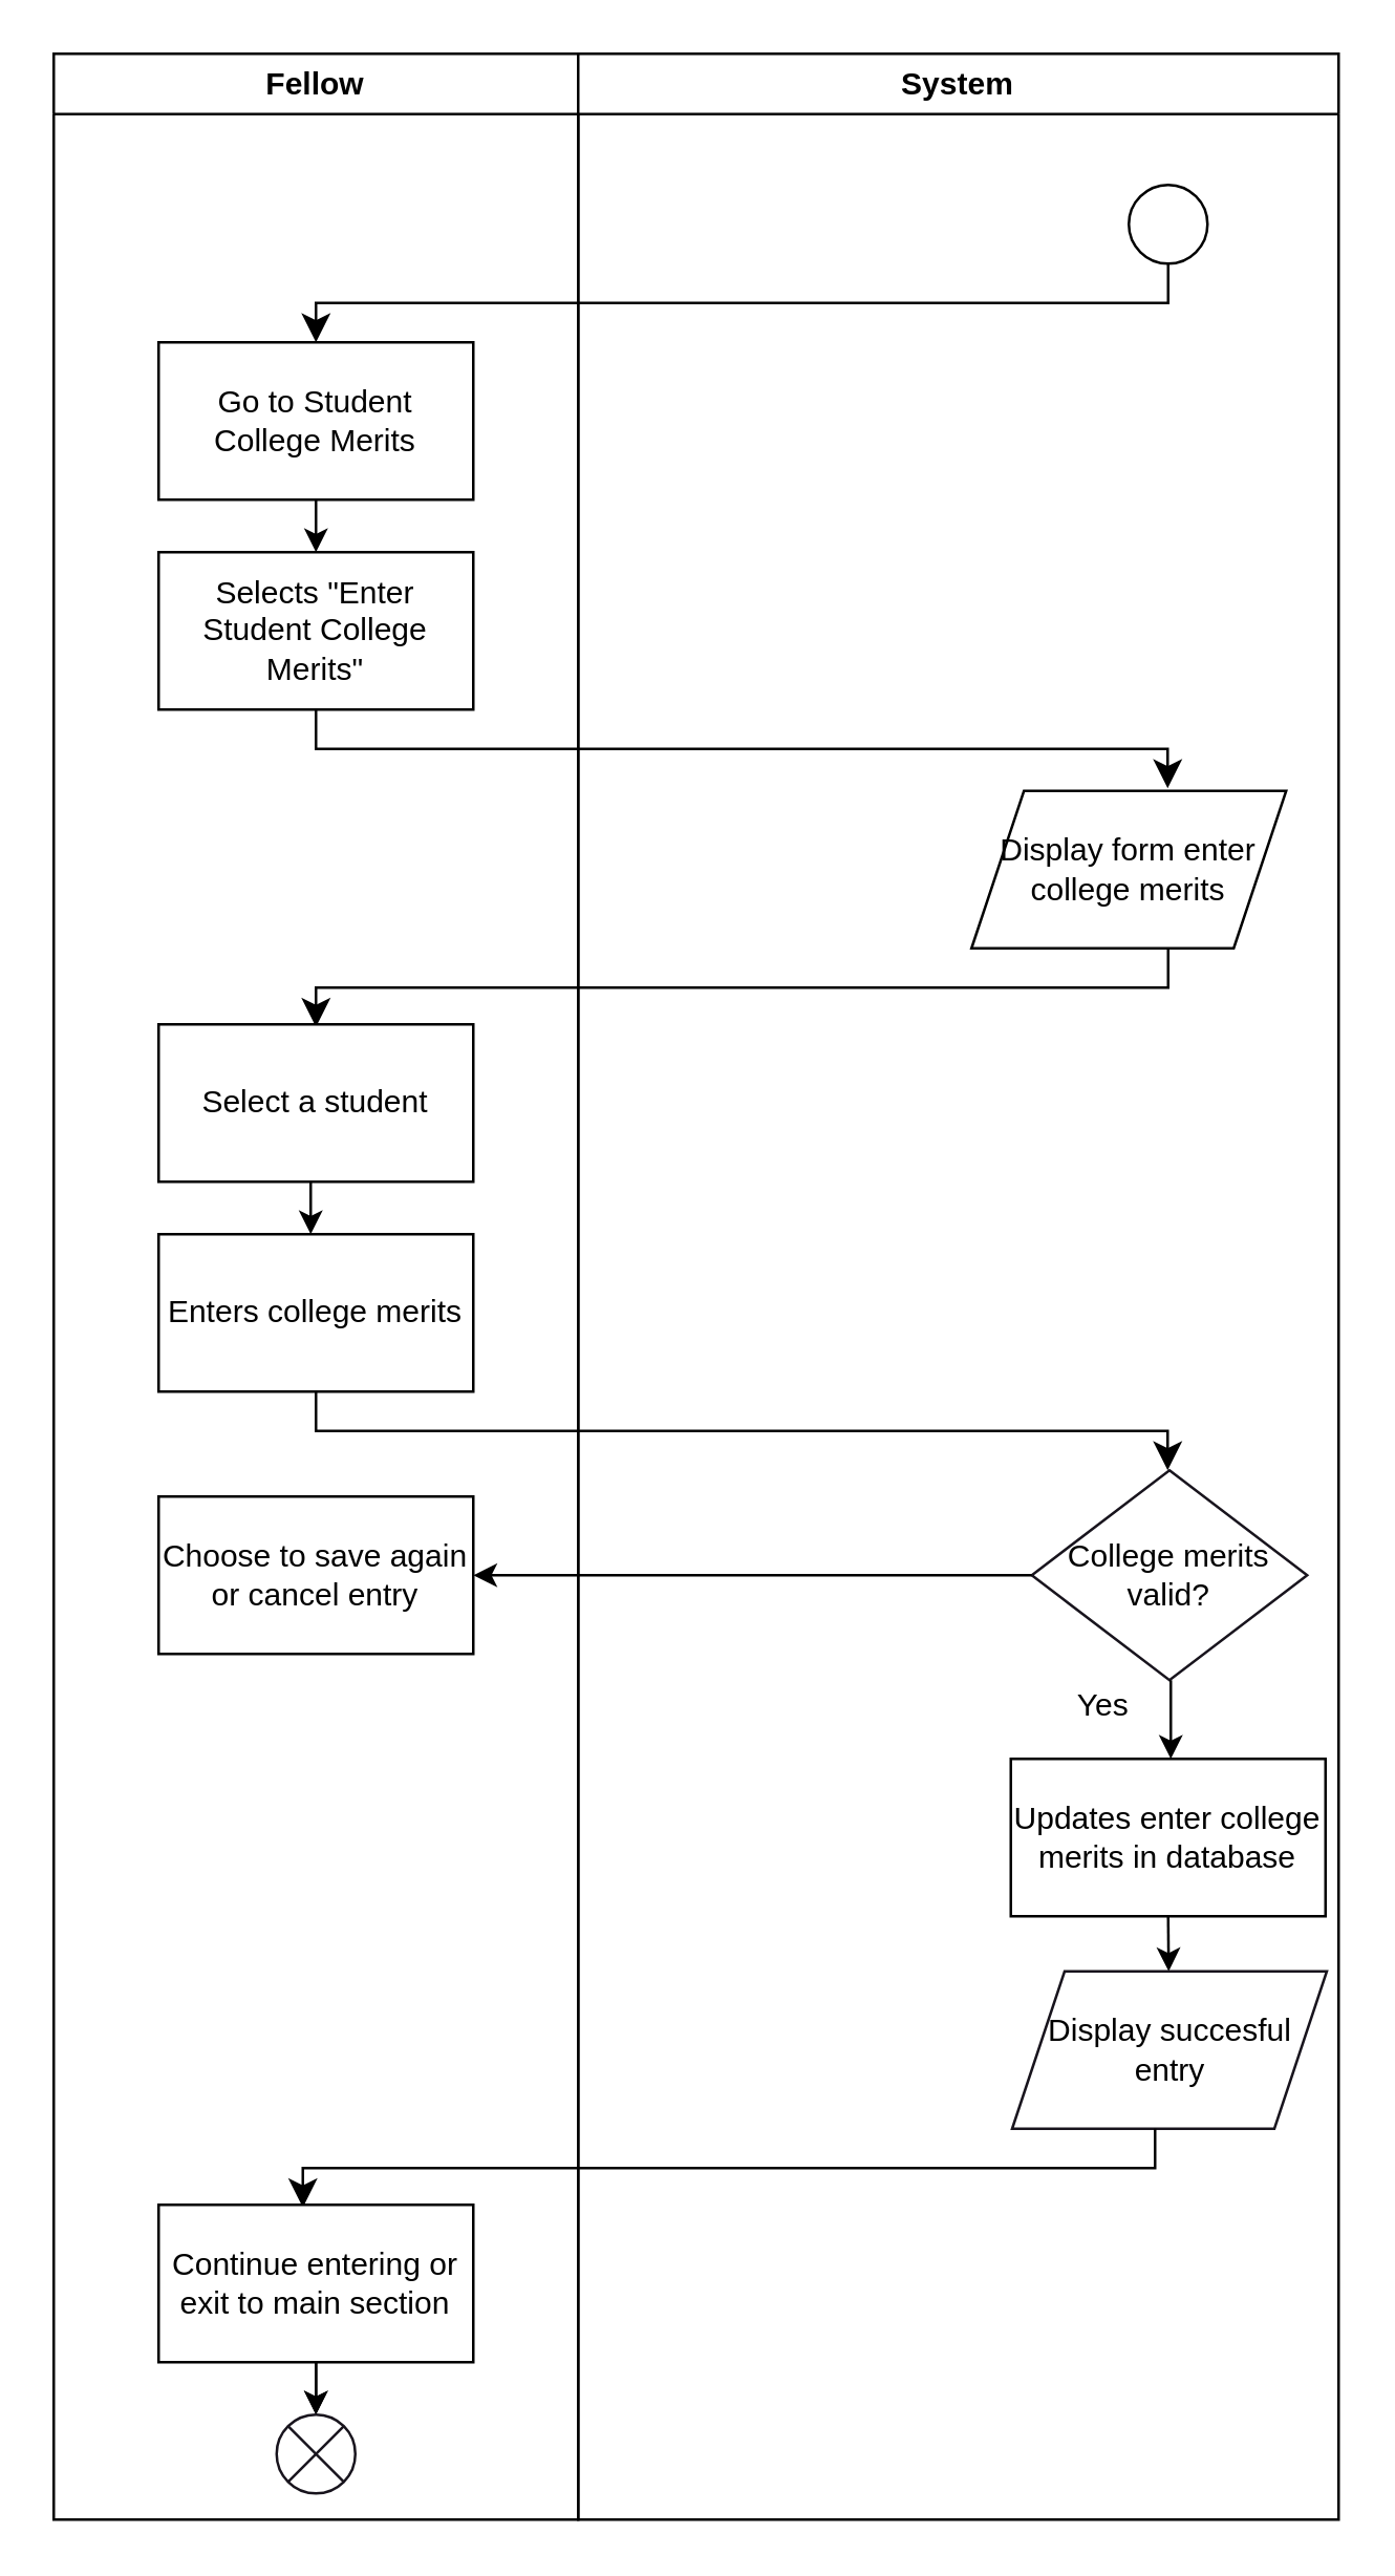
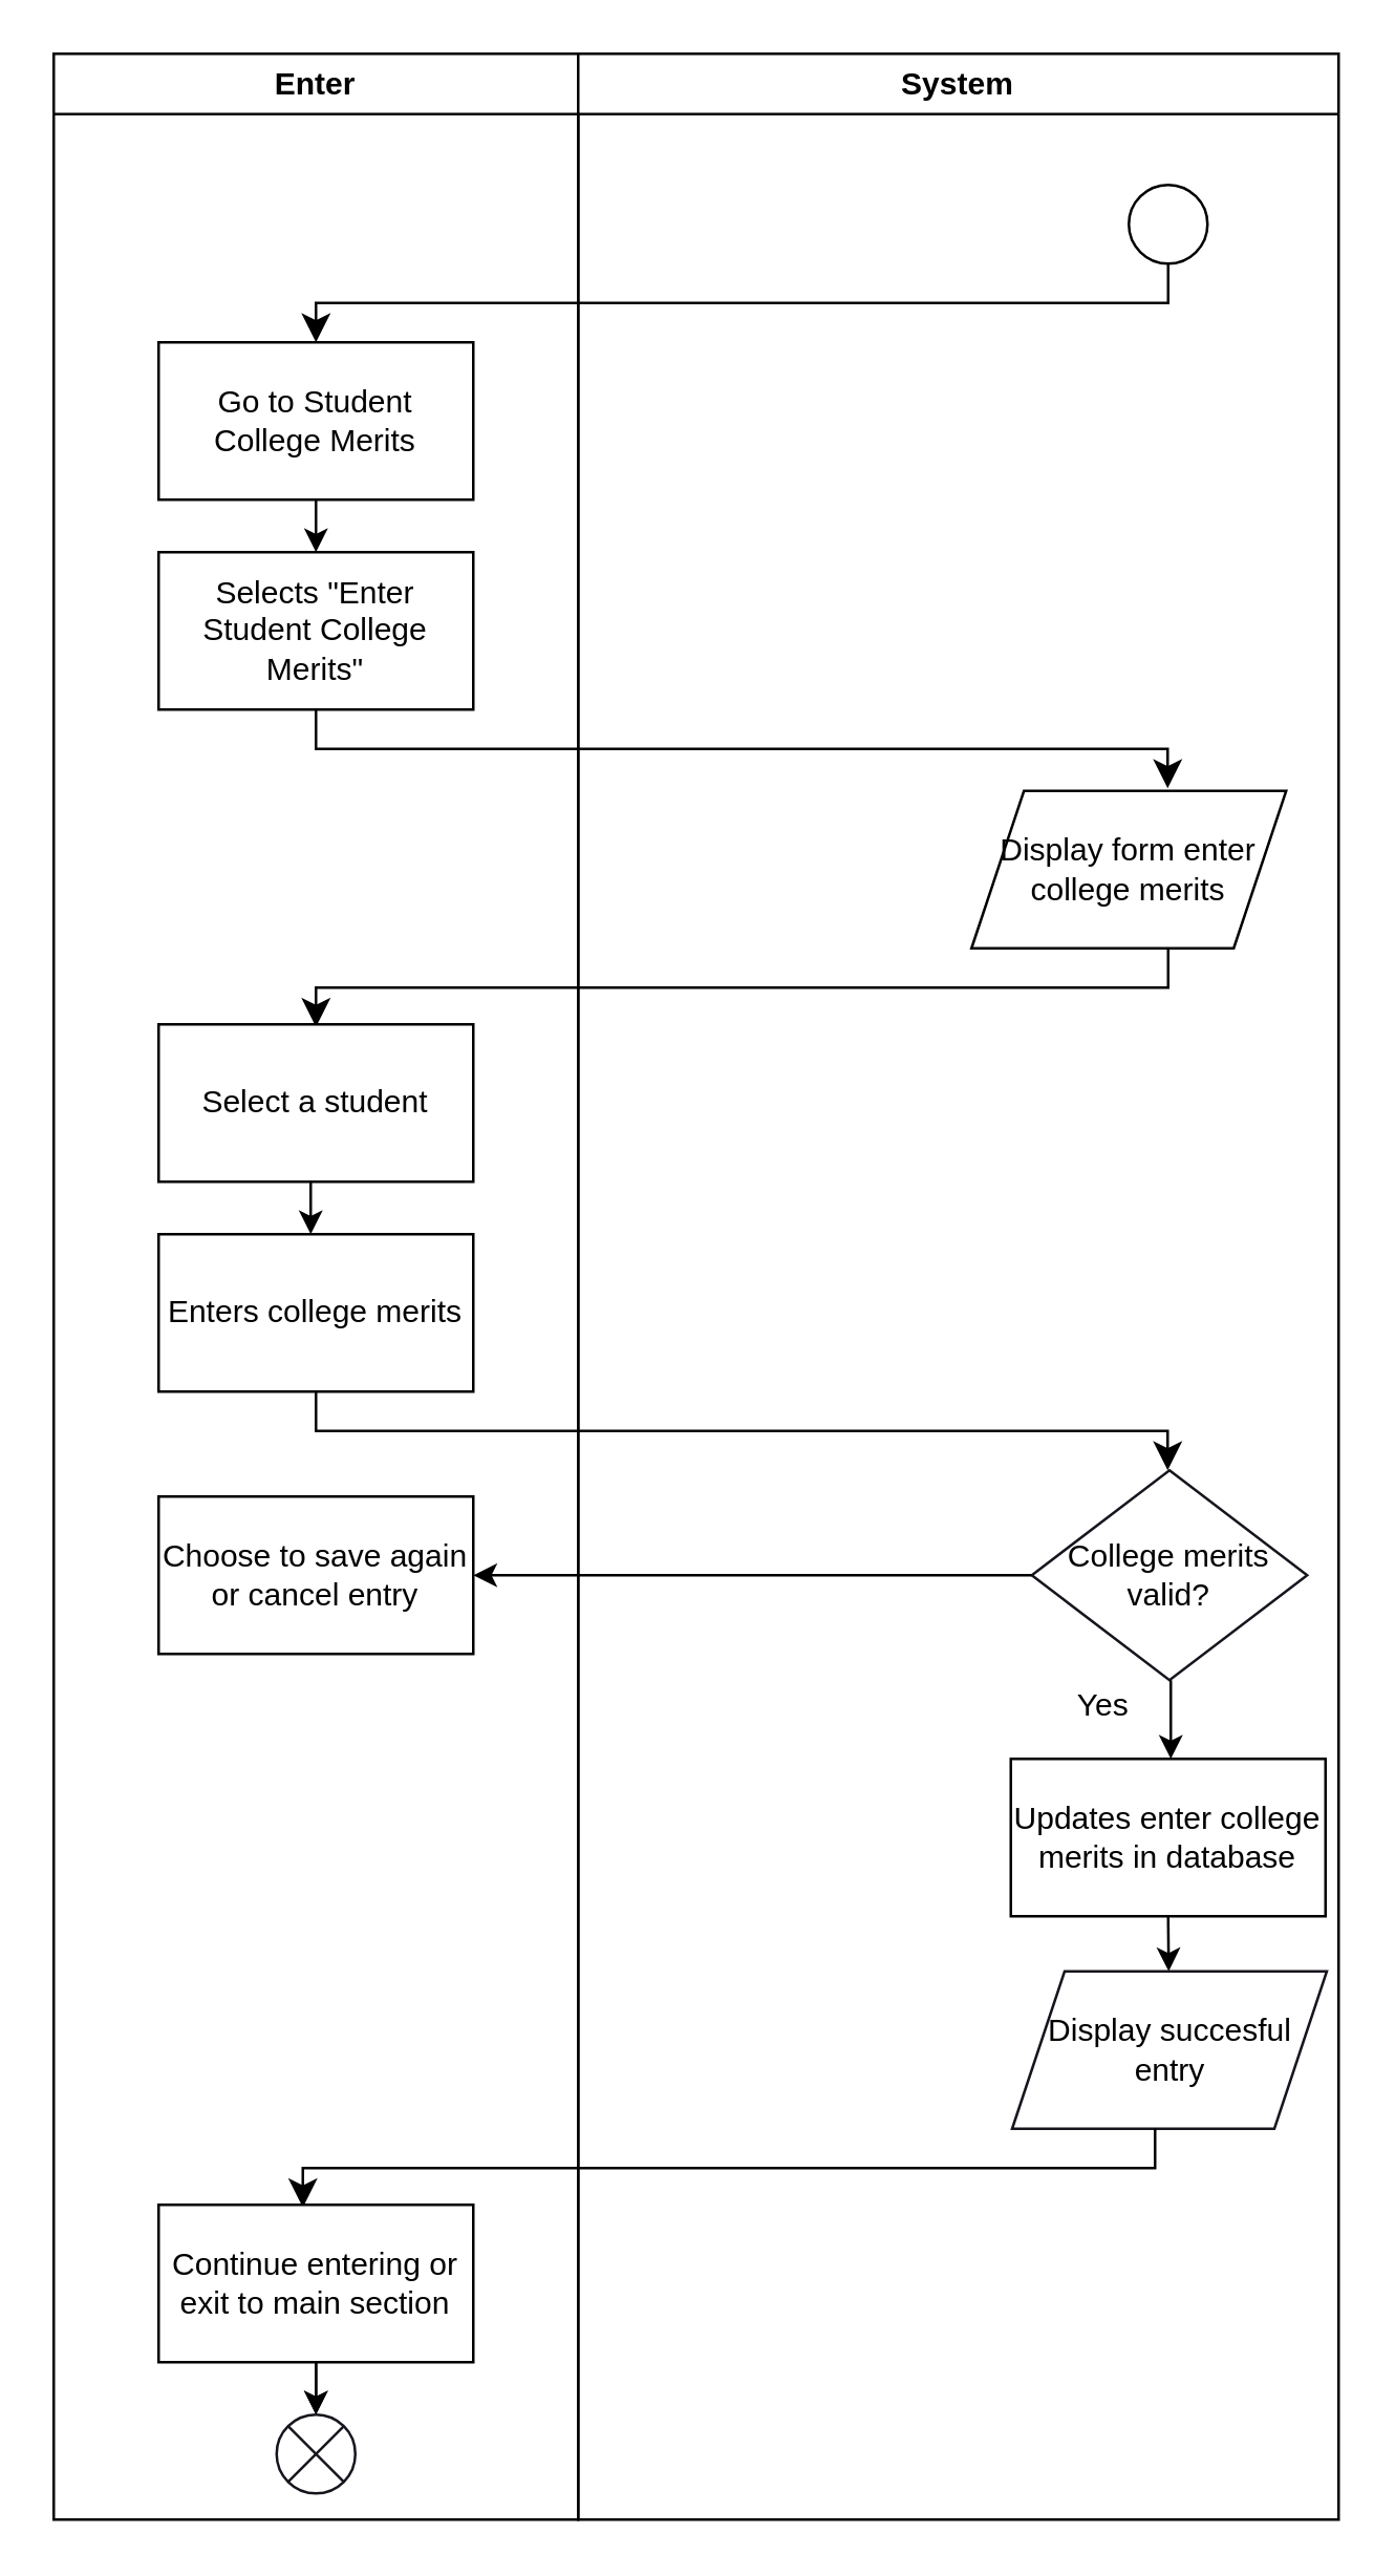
  <mxCell id="0" />
  <mxCell id="1" parent="0" />
  <mxCell id="2" value="" style="ellipse;" parent="1" vertex="1"><mxGeometry x="430" y="70" width="30" height="30" as="geometry" /></mxCell>
  <mxCell id="3" value="" style="edgeStyle=elbowEdgeStyle;elbow=vertical;endArrow=classic;html=1;curved=0;rounded=0;endSize=8;startSize=8;" parent="1" edge="1"><mxGeometry width="50" height="50" relative="1" as="geometry"><mxPoint x="445" y="100" as="sourcePoint" /><mxPoint x="120" y="130" as="targetPoint" /></mxGeometry></mxCell>
  <mxCell id="4" value="Go to Student College Merits" style="rounded=0;whiteSpace=wrap;html=1;" parent="1" vertex="1"><mxGeometry x="60" y="130" width="120" height="60" as="geometry" /></mxCell>
  <mxCell id="5" value="" style="endArrow=classic;html=1;" parent="1" edge="1"><mxGeometry width="50" height="50" relative="1" as="geometry"><mxPoint x="120" y="190" as="sourcePoint" /><mxPoint x="120" y="210" as="targetPoint" /></mxGeometry></mxCell>
  <mxCell id="6" value="Selects &quot;Enter Student College Merits&quot;" style="rounded=0;whiteSpace=wrap;html=1;" parent="1" vertex="1"><mxGeometry x="60" y="210" width="120" height="60" as="geometry" /></mxCell>
  <mxCell id="7" value="" style="edgeStyle=elbowEdgeStyle;elbow=vertical;endArrow=classic;html=1;curved=0;rounded=0;endSize=8;startSize=8;" parent="1" edge="1"><mxGeometry width="50" height="50" relative="1" as="geometry"><mxPoint x="120" y="270" as="sourcePoint" /><mxPoint x="444.8" y="300" as="targetPoint" /></mxGeometry></mxCell>
  <mxCell id="8" value="Display form enter college merits" style="shape=parallelogram;perimeter=parallelogramPerimeter;whiteSpace=wrap;html=1;fixedSize=1;" parent="1" vertex="1"><mxGeometry x="370" y="301" width="120" height="60" as="geometry" /></mxCell>
  <mxCell id="9" value="" style="edgeStyle=elbowEdgeStyle;elbow=vertical;endArrow=classic;html=1;curved=0;rounded=0;endSize=8;startSize=8;" parent="1" edge="1"><mxGeometry width="50" height="50" relative="1" as="geometry"><mxPoint x="445" y="361" as="sourcePoint" /><mxPoint x="120" y="391" as="targetPoint" /></mxGeometry></mxCell>
  <mxCell id="10" value="Select a student" style="rounded=0;whiteSpace=wrap;html=1;" parent="1" vertex="1"><mxGeometry x="60" y="390" width="120" height="60" as="geometry" /></mxCell>
  <mxCell id="11" value="" style="endArrow=classic;html=1;" parent="1" edge="1"><mxGeometry width="50" height="50" relative="1" as="geometry"><mxPoint x="118" y="450" as="sourcePoint" /><mxPoint x="118" y="470" as="targetPoint" /></mxGeometry></mxCell>
  <mxCell id="12" value="Enters college merits" style="rounded=0;whiteSpace=wrap;html=1;" parent="1" vertex="1"><mxGeometry x="60" y="470" width="120" height="60" as="geometry" /></mxCell>
  <mxCell id="13" value="" style="edgeStyle=elbowEdgeStyle;elbow=vertical;endArrow=classic;html=1;curved=0;rounded=0;endSize=8;startSize=8;" parent="1" edge="1"><mxGeometry width="50" height="50" relative="1" as="geometry"><mxPoint x="120" y="530" as="sourcePoint" /><mxPoint x="444.8" y="560" as="targetPoint" /></mxGeometry></mxCell>
  <mxCell id="14" value="College merits valid?" style="rhombus;whiteSpace=wrap;html=1;fillColor=#FFFFFF;strokeColor=#18141D;" parent="1" vertex="1"><mxGeometry x="393" y="560" width="105" height="80" as="geometry" /></mxCell>
  <mxCell id="15" value="" style="endArrow=classic;html=1;" parent="1" edge="1"><mxGeometry width="50" height="50" relative="1" as="geometry"><mxPoint x="446" y="640" as="sourcePoint" /><mxPoint x="446" y="670" as="targetPoint" /></mxGeometry></mxCell>
  <mxCell id="16" value="Yes" style="text;html=1;align=center;verticalAlign=middle;resizable=0;points=[];autosize=1;strokeColor=none;fillColor=none;" parent="1" vertex="1"><mxGeometry x="400" y="635" width="40" height="30" as="geometry" /></mxCell>
  <mxCell id="17" value="Updates enter college merits in database" style="rounded=0;whiteSpace=wrap;html=1;" parent="1" vertex="1"><mxGeometry x="385" y="670" width="120" height="60" as="geometry" /></mxCell>
  <mxCell id="18" value="" style="endArrow=classic;html=1;" parent="1" target="19" edge="1"><mxGeometry width="50" height="50" relative="1" as="geometry"><mxPoint x="445" y="730" as="sourcePoint" /><mxPoint x="445" y="760" as="targetPoint" /></mxGeometry></mxCell>
  <mxCell id="19" value="Display succesful entry" style="shape=parallelogram;perimeter=parallelogramPerimeter;whiteSpace=wrap;html=1;fixedSize=1;fillColor=#FFFFFF;strokeColor=#18141D;" parent="1" vertex="1"><mxGeometry x="385.5" y="751" width="120" height="60" as="geometry" /></mxCell>
  <mxCell id="20" value="" style="edgeStyle=elbowEdgeStyle;elbow=vertical;endArrow=classic;html=1;curved=0;rounded=0;endSize=8;startSize=8;" parent="1" edge="1"><mxGeometry width="50" height="50" relative="1" as="geometry"><mxPoint x="440" y="811" as="sourcePoint" /><mxPoint x="115" y="841" as="targetPoint" /></mxGeometry></mxCell>
  <mxCell id="21" value="" style="edgeStyle=none;html=1;" parent="1" source="22" target="26" edge="1"><mxGeometry relative="1" as="geometry" /></mxCell>
  <mxCell id="22" value="Continue entering or exit to main section" style="rounded=0;whiteSpace=wrap;html=1;" parent="1" vertex="1"><mxGeometry x="60" y="840" width="120" height="60" as="geometry" /></mxCell>
  <mxCell id="23" value="" style="endArrow=classic;html=1;" parent="1" edge="1"><mxGeometry width="50" height="50" relative="1" as="geometry"><mxPoint x="120" y="900" as="sourcePoint" /><mxPoint x="120" y="920" as="targetPoint" /></mxGeometry></mxCell>
  <mxCell id="24" value="" style="endArrow=classic;html=1;" parent="1" edge="1"><mxGeometry width="50" height="50" relative="1" as="geometry"><mxPoint x="393" y="600" as="sourcePoint" /><mxPoint x="180" y="600" as="targetPoint" /></mxGeometry></mxCell>
  <mxCell id="25" value="Choose to save again or cancel entry" style="rounded=0;whiteSpace=wrap;html=1;" parent="1" vertex="1"><mxGeometry x="60" y="570" width="120" height="60" as="geometry" /></mxCell>
  <mxCell id="26" value="" style="shape=sumEllipse;perimeter=ellipsePerimeter;whiteSpace=wrap;html=1;backgroundOutline=1;fillColor=#FFFFFF;strokeColor=#18141D;" parent="1" vertex="1"><mxGeometry x="105" y="920" width="30" height="30" as="geometry" /></mxCell>
- <mxCell id="27" value="Fellow" style="swimlane;whiteSpace=wrap;html=1;fillColor=#FFFFFF;" parent="1" vertex="1"><mxGeometry x="20" width="200" height="940" as="geometry" y="20" /></mxCell>
+ <mxCell id="27" value="Enter" style="swimlane;whiteSpace=wrap;html=1;fillColor=#FFFFFF;" parent="1" vertex="1"><mxGeometry x="20" width="200" height="940" as="geometry" y="20" /></mxCell>
  <mxCell id="28" value="System" style="swimlane;whiteSpace=wrap;html=1;fillColor=#FFFFFF;" parent="1" vertex="1"><mxGeometry x="220" width="290" height="940" as="geometry" y="20" /></mxCell>
